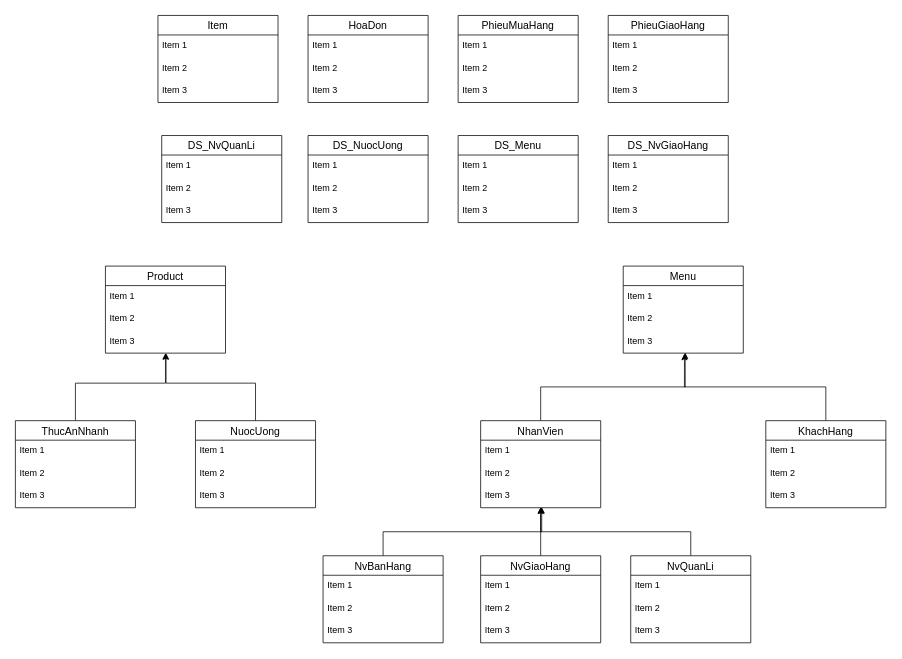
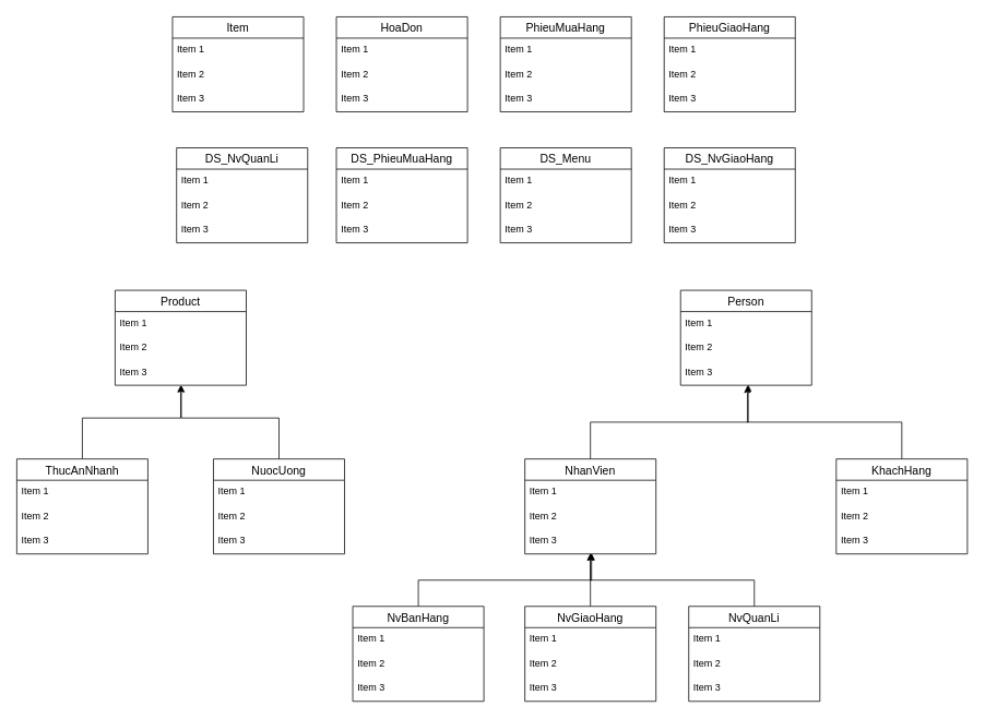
  <mxCell id="0" />
  <mxCell id="1" parent="0" />
  <mxCell id="2" value="Product" style="swimlane;fontStyle=0;childLayout=stackLayout;horizontal=1;startSize=26;horizontalStack=0;resizeParent=1;resizeParentMax=0;resizeLast=0;collapsible=1;marginBottom=0;align=center;fontSize=14;" parent="1" vertex="1"><mxGeometry x="140" y="354" width="160" height="116" as="geometry" /></mxCell>
  <mxCell id="3" value="Item 1" style="text;strokeColor=none;fillColor=none;spacingLeft=4;spacingRight=4;overflow=hidden;rotatable=0;points=[[0,0.5],[1,0.5]];portConstraint=eastwest;fontSize=12;" parent="2" vertex="1"><mxGeometry y="26" width="160" height="30" as="geometry" /></mxCell>
  <mxCell id="4" value="Item 2" style="text;strokeColor=none;fillColor=none;spacingLeft=4;spacingRight=4;overflow=hidden;rotatable=0;points=[[0,0.5],[1,0.5]];portConstraint=eastwest;fontSize=12;" parent="2" vertex="1"><mxGeometry y="56" width="160" height="30" as="geometry" /></mxCell>
  <mxCell id="5" value="Item 3" style="text;strokeColor=none;fillColor=none;spacingLeft=4;spacingRight=4;overflow=hidden;rotatable=0;points=[[0,0.5],[1,0.5]];portConstraint=eastwest;fontSize=12;" parent="2" vertex="1"><mxGeometry y="86" width="160" height="30" as="geometry" /></mxCell>
  <mxCell id="6" value="HoaDon" style="swimlane;fontStyle=0;childLayout=stackLayout;horizontal=1;startSize=26;horizontalStack=0;resizeParent=1;resizeParentMax=0;resizeLast=0;collapsible=1;marginBottom=0;align=center;fontSize=14;" parent="1" vertex="1"><mxGeometry x="410" y="20" width="160" height="116" as="geometry" /></mxCell>
  <mxCell id="7" value="Item 1" style="text;strokeColor=none;fillColor=none;spacingLeft=4;spacingRight=4;overflow=hidden;rotatable=0;points=[[0,0.5],[1,0.5]];portConstraint=eastwest;fontSize=12;" parent="6" vertex="1"><mxGeometry y="26" width="160" height="30" as="geometry" /></mxCell>
  <mxCell id="8" value="Item 2" style="text;strokeColor=none;fillColor=none;spacingLeft=4;spacingRight=4;overflow=hidden;rotatable=0;points=[[0,0.5],[1,0.5]];portConstraint=eastwest;fontSize=12;" parent="6" vertex="1"><mxGeometry y="56" width="160" height="30" as="geometry" /></mxCell>
  <mxCell id="9" value="Item 3" style="text;strokeColor=none;fillColor=none;spacingLeft=4;spacingRight=4;overflow=hidden;rotatable=0;points=[[0,0.5],[1,0.5]];portConstraint=eastwest;fontSize=12;" parent="6" vertex="1"><mxGeometry y="86" width="160" height="30" as="geometry" /></mxCell>
  <mxCell id="10" value="PhieuMuaHang" style="swimlane;fontStyle=0;childLayout=stackLayout;horizontal=1;startSize=26;horizontalStack=0;resizeParent=1;resizeParentMax=0;resizeLast=0;collapsible=1;marginBottom=0;align=center;fontSize=14;" parent="1" vertex="1"><mxGeometry x="610" y="20" width="160" height="116" as="geometry" /></mxCell>
  <mxCell id="11" value="Item 1" style="text;strokeColor=none;fillColor=none;spacingLeft=4;spacingRight=4;overflow=hidden;rotatable=0;points=[[0,0.5],[1,0.5]];portConstraint=eastwest;fontSize=12;" parent="10" vertex="1"><mxGeometry y="26" width="160" height="30" as="geometry" /></mxCell>
  <mxCell id="12" value="Item 2" style="text;strokeColor=none;fillColor=none;spacingLeft=4;spacingRight=4;overflow=hidden;rotatable=0;points=[[0,0.5],[1,0.5]];portConstraint=eastwest;fontSize=12;" parent="10" vertex="1"><mxGeometry y="56" width="160" height="30" as="geometry" /></mxCell>
  <mxCell id="13" value="Item 3" style="text;strokeColor=none;fillColor=none;spacingLeft=4;spacingRight=4;overflow=hidden;rotatable=0;points=[[0,0.5],[1,0.5]];portConstraint=eastwest;fontSize=12;" parent="10" vertex="1"><mxGeometry y="86" width="160" height="30" as="geometry" /></mxCell>
  <mxCell id="14" value="PhieuGiaoHang" style="swimlane;fontStyle=0;childLayout=stackLayout;horizontal=1;startSize=26;horizontalStack=0;resizeParent=1;resizeParentMax=0;resizeLast=0;collapsible=1;marginBottom=0;align=center;fontSize=14;" parent="1" vertex="1"><mxGeometry x="810" y="20" width="160" height="116" as="geometry" /></mxCell>
  <mxCell id="15" value="Item 1" style="text;strokeColor=none;fillColor=none;spacingLeft=4;spacingRight=4;overflow=hidden;rotatable=0;points=[[0,0.5],[1,0.5]];portConstraint=eastwest;fontSize=12;" parent="14" vertex="1"><mxGeometry y="26" width="160" height="30" as="geometry" /></mxCell>
  <mxCell id="16" value="Item 2" style="text;strokeColor=none;fillColor=none;spacingLeft=4;spacingRight=4;overflow=hidden;rotatable=0;points=[[0,0.5],[1,0.5]];portConstraint=eastwest;fontSize=12;" parent="14" vertex="1"><mxGeometry y="56" width="160" height="30" as="geometry" /></mxCell>
  <mxCell id="17" value="Item 3" style="text;strokeColor=none;fillColor=none;spacingLeft=4;spacingRight=4;overflow=hidden;rotatable=0;points=[[0,0.5],[1,0.5]];portConstraint=eastwest;fontSize=12;" parent="14" vertex="1"><mxGeometry y="86" width="160" height="30" as="geometry" /></mxCell>
  <mxCell id="18" style="edgeStyle=orthogonalEdgeStyle;rounded=0;orthogonalLoop=1;jettySize=auto;html=1;exitX=0.5;exitY=0;exitDx=0;exitDy=0;" parent="1" source="19" target="5" edge="1"><mxGeometry relative="1" as="geometry"><Array as="points"><mxPoint x="100" y="510" /><mxPoint x="220" y="510" /></Array></mxGeometry></mxCell>
  <mxCell id="19" value="ThucAnNhanh" style="swimlane;fontStyle=0;childLayout=stackLayout;horizontal=1;startSize=26;horizontalStack=0;resizeParent=1;resizeParentMax=0;resizeLast=0;collapsible=1;marginBottom=0;align=center;fontSize=14;" parent="1" vertex="1"><mxGeometry x="20" y="560" width="160" height="116" as="geometry" /></mxCell>
  <mxCell id="20" value="Item 1" style="text;strokeColor=none;fillColor=none;spacingLeft=4;spacingRight=4;overflow=hidden;rotatable=0;points=[[0,0.5],[1,0.5]];portConstraint=eastwest;fontSize=12;" parent="19" vertex="1"><mxGeometry y="26" width="160" height="30" as="geometry" /></mxCell>
  <mxCell id="21" value="Item 2" style="text;strokeColor=none;fillColor=none;spacingLeft=4;spacingRight=4;overflow=hidden;rotatable=0;points=[[0,0.5],[1,0.5]];portConstraint=eastwest;fontSize=12;" parent="19" vertex="1"><mxGeometry y="56" width="160" height="30" as="geometry" /></mxCell>
  <mxCell id="22" value="Item 3" style="text;strokeColor=none;fillColor=none;spacingLeft=4;spacingRight=4;overflow=hidden;rotatable=0;points=[[0,0.5],[1,0.5]];portConstraint=eastwest;fontSize=12;" parent="19" vertex="1"><mxGeometry y="86" width="160" height="30" as="geometry" /></mxCell>
  <mxCell id="23" style="edgeStyle=orthogonalEdgeStyle;rounded=0;orthogonalLoop=1;jettySize=auto;html=1;entryX=0.505;entryY=1.006;entryDx=0;entryDy=0;entryPerimeter=0;" parent="1" source="24" target="5" edge="1"><mxGeometry relative="1" as="geometry"><Array as="points"><mxPoint x="340" y="510" /><mxPoint x="221" y="510" /></Array></mxGeometry></mxCell>
  <mxCell id="24" value="NuocUong" style="swimlane;fontStyle=0;childLayout=stackLayout;horizontal=1;startSize=26;horizontalStack=0;resizeParent=1;resizeParentMax=0;resizeLast=0;collapsible=1;marginBottom=0;align=center;fontSize=14;" parent="1" vertex="1"><mxGeometry x="260" y="560" width="160" height="116" as="geometry" /></mxCell>
  <mxCell id="25" value="Item 1" style="text;strokeColor=none;fillColor=none;spacingLeft=4;spacingRight=4;overflow=hidden;rotatable=0;points=[[0,0.5],[1,0.5]];portConstraint=eastwest;fontSize=12;" parent="24" vertex="1"><mxGeometry y="26" width="160" height="30" as="geometry" /></mxCell>
  <mxCell id="26" value="Item 2" style="text;strokeColor=none;fillColor=none;spacingLeft=4;spacingRight=4;overflow=hidden;rotatable=0;points=[[0,0.5],[1,0.5]];portConstraint=eastwest;fontSize=12;" parent="24" vertex="1"><mxGeometry y="56" width="160" height="30" as="geometry" /></mxCell>
  <mxCell id="27" value="Item 3" style="text;strokeColor=none;fillColor=none;spacingLeft=4;spacingRight=4;overflow=hidden;rotatable=0;points=[[0,0.5],[1,0.5]];portConstraint=eastwest;fontSize=12;" parent="24" vertex="1"><mxGeometry y="86" width="160" height="30" as="geometry" /></mxCell>
- <mxCell id="28" value="Menu" style="swimlane;fontStyle=0;childLayout=stackLayout;horizontal=1;startSize=26;horizontalStack=0;resizeParent=1;resizeParentMax=0;resizeLast=0;collapsible=1;marginBottom=0;align=center;fontSize=14;" parent="1" vertex="1"><mxGeometry x="830" y="354" width="160" height="116" as="geometry" /></mxCell>
+ <mxCell id="28" value="Person" style="swimlane;fontStyle=0;childLayout=stackLayout;horizontal=1;startSize=26;horizontalStack=0;resizeParent=1;resizeParentMax=0;resizeLast=0;collapsible=1;marginBottom=0;align=center;fontSize=14;" parent="1" vertex="1"><mxGeometry x="830" y="354" width="160" height="116" as="geometry" /></mxCell>
  <mxCell id="29" value="Item 1" style="text;strokeColor=none;fillColor=none;spacingLeft=4;spacingRight=4;overflow=hidden;rotatable=0;points=[[0,0.5],[1,0.5]];portConstraint=eastwest;fontSize=12;" parent="28" vertex="1"><mxGeometry y="26" width="160" height="30" as="geometry" /></mxCell>
  <mxCell id="30" value="Item 2" style="text;strokeColor=none;fillColor=none;spacingLeft=4;spacingRight=4;overflow=hidden;rotatable=0;points=[[0,0.5],[1,0.5]];portConstraint=eastwest;fontSize=12;" parent="28" vertex="1"><mxGeometry y="56" width="160" height="30" as="geometry" /></mxCell>
  <mxCell id="31" value="Item 3" style="text;strokeColor=none;fillColor=none;spacingLeft=4;spacingRight=4;overflow=hidden;rotatable=0;points=[[0,0.5],[1,0.5]];portConstraint=eastwest;fontSize=12;" parent="28" vertex="1"><mxGeometry y="86" width="160" height="30" as="geometry" /></mxCell>
  <mxCell id="32" style="edgeStyle=orthogonalEdgeStyle;rounded=0;orthogonalLoop=1;jettySize=auto;html=1;entryX=0.516;entryY=0.978;entryDx=0;entryDy=0;entryPerimeter=0;" parent="1" source="33" target="31" edge="1"><mxGeometry relative="1" as="geometry" /></mxCell>
  <mxCell id="33" value="NhanVien" style="swimlane;fontStyle=0;childLayout=stackLayout;horizontal=1;startSize=26;horizontalStack=0;resizeParent=1;resizeParentMax=0;resizeLast=0;collapsible=1;marginBottom=0;align=center;fontSize=14;" parent="1" vertex="1"><mxGeometry x="640" y="560" width="160" height="116" as="geometry" /></mxCell>
  <mxCell id="34" value="Item 1" style="text;strokeColor=none;fillColor=none;spacingLeft=4;spacingRight=4;overflow=hidden;rotatable=0;points=[[0,0.5],[1,0.5]];portConstraint=eastwest;fontSize=12;" parent="33" vertex="1"><mxGeometry y="26" width="160" height="30" as="geometry" /></mxCell>
  <mxCell id="35" value="Item 2" style="text;strokeColor=none;fillColor=none;spacingLeft=4;spacingRight=4;overflow=hidden;rotatable=0;points=[[0,0.5],[1,0.5]];portConstraint=eastwest;fontSize=12;" parent="33" vertex="1"><mxGeometry y="56" width="160" height="30" as="geometry" /></mxCell>
  <mxCell id="36" value="Item 3" style="text;strokeColor=none;fillColor=none;spacingLeft=4;spacingRight=4;overflow=hidden;rotatable=0;points=[[0,0.5],[1,0.5]];portConstraint=eastwest;fontSize=12;" parent="33" vertex="1"><mxGeometry y="86" width="160" height="30" as="geometry" /></mxCell>
  <mxCell id="37" style="edgeStyle=orthogonalEdgeStyle;rounded=0;orthogonalLoop=1;jettySize=auto;html=1;entryX=0.51;entryY=1.033;entryDx=0;entryDy=0;entryPerimeter=0;" parent="1" source="38" target="31" edge="1"><mxGeometry relative="1" as="geometry" /></mxCell>
  <mxCell id="38" value="KhachHang" style="swimlane;fontStyle=0;childLayout=stackLayout;horizontal=1;startSize=26;horizontalStack=0;resizeParent=1;resizeParentMax=0;resizeLast=0;collapsible=1;marginBottom=0;align=center;fontSize=14;" parent="1" vertex="1"><mxGeometry x="1020" y="560" width="160" height="116" as="geometry" /></mxCell>
  <mxCell id="39" value="Item 1" style="text;strokeColor=none;fillColor=none;spacingLeft=4;spacingRight=4;overflow=hidden;rotatable=0;points=[[0,0.5],[1,0.5]];portConstraint=eastwest;fontSize=12;" parent="38" vertex="1"><mxGeometry y="26" width="160" height="30" as="geometry" /></mxCell>
  <mxCell id="40" value="Item 2" style="text;strokeColor=none;fillColor=none;spacingLeft=4;spacingRight=4;overflow=hidden;rotatable=0;points=[[0,0.5],[1,0.5]];portConstraint=eastwest;fontSize=12;" parent="38" vertex="1"><mxGeometry y="56" width="160" height="30" as="geometry" /></mxCell>
  <mxCell id="41" value="Item 3" style="text;strokeColor=none;fillColor=none;spacingLeft=4;spacingRight=4;overflow=hidden;rotatable=0;points=[[0,0.5],[1,0.5]];portConstraint=eastwest;fontSize=12;" parent="38" vertex="1"><mxGeometry y="86" width="160" height="30" as="geometry" /></mxCell>
  <mxCell id="42" style="edgeStyle=orthogonalEdgeStyle;rounded=0;orthogonalLoop=1;jettySize=auto;html=1;entryX=0.509;entryY=0.974;entryDx=0;entryDy=0;entryPerimeter=0;" parent="1" source="43" target="36" edge="1"><mxGeometry relative="1" as="geometry" /></mxCell>
  <mxCell id="43" value="NvBanHang" style="swimlane;fontStyle=0;childLayout=stackLayout;horizontal=1;startSize=26;horizontalStack=0;resizeParent=1;resizeParentMax=0;resizeLast=0;collapsible=1;marginBottom=0;align=center;fontSize=14;" parent="1" vertex="1"><mxGeometry x="430" y="740" width="160" height="116" as="geometry" /></mxCell>
  <mxCell id="44" value="Item 1" style="text;strokeColor=none;fillColor=none;spacingLeft=4;spacingRight=4;overflow=hidden;rotatable=0;points=[[0,0.5],[1,0.5]];portConstraint=eastwest;fontSize=12;" parent="43" vertex="1"><mxGeometry y="26" width="160" height="30" as="geometry" /></mxCell>
  <mxCell id="45" value="Item 2" style="text;strokeColor=none;fillColor=none;spacingLeft=4;spacingRight=4;overflow=hidden;rotatable=0;points=[[0,0.5],[1,0.5]];portConstraint=eastwest;fontSize=12;" parent="43" vertex="1"><mxGeometry y="56" width="160" height="30" as="geometry" /></mxCell>
  <mxCell id="46" value="Item 3" style="text;strokeColor=none;fillColor=none;spacingLeft=4;spacingRight=4;overflow=hidden;rotatable=0;points=[[0,0.5],[1,0.5]];portConstraint=eastwest;fontSize=12;" parent="43" vertex="1"><mxGeometry y="86" width="160" height="30" as="geometry" /></mxCell>
  <mxCell id="47" value="DS_NvQuanLi" style="swimlane;fontStyle=0;childLayout=stackLayout;horizontal=1;startSize=26;horizontalStack=0;resizeParent=1;resizeParentMax=0;resizeLast=0;collapsible=1;marginBottom=0;align=center;fontSize=14;" parent="1" vertex="1"><mxGeometry x="215" y="180" width="160" height="116" as="geometry" /></mxCell>
  <mxCell id="48" value="Item 1" style="text;strokeColor=none;fillColor=none;spacingLeft=4;spacingRight=4;overflow=hidden;rotatable=0;points=[[0,0.5],[1,0.5]];portConstraint=eastwest;fontSize=12;" parent="47" vertex="1"><mxGeometry y="26" width="160" height="30" as="geometry" /></mxCell>
  <mxCell id="49" value="Item 2" style="text;strokeColor=none;fillColor=none;spacingLeft=4;spacingRight=4;overflow=hidden;rotatable=0;points=[[0,0.5],[1,0.5]];portConstraint=eastwest;fontSize=12;" parent="47" vertex="1"><mxGeometry y="56" width="160" height="30" as="geometry" /></mxCell>
  <mxCell id="50" value="Item 3" style="text;strokeColor=none;fillColor=none;spacingLeft=4;spacingRight=4;overflow=hidden;rotatable=0;points=[[0,0.5],[1,0.5]];portConstraint=eastwest;fontSize=12;" parent="47" vertex="1"><mxGeometry y="86" width="160" height="30" as="geometry" /></mxCell>
- <mxCell id="51" value="DS_NuocUong" style="swimlane;fontStyle=0;childLayout=stackLayout;horizontal=1;startSize=26;horizontalStack=0;resizeParent=1;resizeParentMax=0;resizeLast=0;collapsible=1;marginBottom=0;align=center;fontSize=14;" parent="1" vertex="1"><mxGeometry x="410" y="180" width="160" height="116" as="geometry" /></mxCell>
+ <mxCell id="51" value="DS_PhieuMuaHang" style="swimlane;fontStyle=0;childLayout=stackLayout;horizontal=1;startSize=26;horizontalStack=0;resizeParent=1;resizeParentMax=0;resizeLast=0;collapsible=1;marginBottom=0;align=center;fontSize=14;" parent="1" vertex="1"><mxGeometry x="410" y="180" width="160" height="116" as="geometry" /></mxCell>
  <mxCell id="52" value="Item 1" style="text;strokeColor=none;fillColor=none;spacingLeft=4;spacingRight=4;overflow=hidden;rotatable=0;points=[[0,0.5],[1,0.5]];portConstraint=eastwest;fontSize=12;" parent="51" vertex="1"><mxGeometry y="26" width="160" height="30" as="geometry" /></mxCell>
  <mxCell id="53" value="Item 2" style="text;strokeColor=none;fillColor=none;spacingLeft=4;spacingRight=4;overflow=hidden;rotatable=0;points=[[0,0.5],[1,0.5]];portConstraint=eastwest;fontSize=12;" parent="51" vertex="1"><mxGeometry y="56" width="160" height="30" as="geometry" /></mxCell>
  <mxCell id="54" value="Item 3" style="text;strokeColor=none;fillColor=none;spacingLeft=4;spacingRight=4;overflow=hidden;rotatable=0;points=[[0,0.5],[1,0.5]];portConstraint=eastwest;fontSize=12;" parent="51" vertex="1"><mxGeometry y="86" width="160" height="30" as="geometry" /></mxCell>
  <mxCell id="55" value="DS_Menu" style="swimlane;fontStyle=0;childLayout=stackLayout;horizontal=1;startSize=26;horizontalStack=0;resizeParent=1;resizeParentMax=0;resizeLast=0;collapsible=1;marginBottom=0;align=center;fontSize=14;" parent="1" vertex="1"><mxGeometry x="610" y="180" width="160" height="116" as="geometry" /></mxCell>
  <mxCell id="56" value="Item 1" style="text;strokeColor=none;fillColor=none;spacingLeft=4;spacingRight=4;overflow=hidden;rotatable=0;points=[[0,0.5],[1,0.5]];portConstraint=eastwest;fontSize=12;" parent="55" vertex="1"><mxGeometry y="26" width="160" height="30" as="geometry" /></mxCell>
  <mxCell id="57" value="Item 2" style="text;strokeColor=none;fillColor=none;spacingLeft=4;spacingRight=4;overflow=hidden;rotatable=0;points=[[0,0.5],[1,0.5]];portConstraint=eastwest;fontSize=12;" parent="55" vertex="1"><mxGeometry y="56" width="160" height="30" as="geometry" /></mxCell>
  <mxCell id="58" value="Item 3" style="text;strokeColor=none;fillColor=none;spacingLeft=4;spacingRight=4;overflow=hidden;rotatable=0;points=[[0,0.5],[1,0.5]];portConstraint=eastwest;fontSize=12;" parent="55" vertex="1"><mxGeometry y="86" width="160" height="30" as="geometry" /></mxCell>
  <mxCell id="59" value="DS_NvGiaoHang" style="swimlane;fontStyle=0;childLayout=stackLayout;horizontal=1;startSize=26;horizontalStack=0;resizeParent=1;resizeParentMax=0;resizeLast=0;collapsible=1;marginBottom=0;align=center;fontSize=14;" parent="1" vertex="1"><mxGeometry x="810" y="180" width="160" height="116" as="geometry" /></mxCell>
  <mxCell id="60" value="Item 1" style="text;strokeColor=none;fillColor=none;spacingLeft=4;spacingRight=4;overflow=hidden;rotatable=0;points=[[0,0.5],[1,0.5]];portConstraint=eastwest;fontSize=12;" parent="59" vertex="1"><mxGeometry y="26" width="160" height="30" as="geometry" /></mxCell>
  <mxCell id="61" value="Item 2" style="text;strokeColor=none;fillColor=none;spacingLeft=4;spacingRight=4;overflow=hidden;rotatable=0;points=[[0,0.5],[1,0.5]];portConstraint=eastwest;fontSize=12;" parent="59" vertex="1"><mxGeometry y="56" width="160" height="30" as="geometry" /></mxCell>
  <mxCell id="62" value="Item 3" style="text;strokeColor=none;fillColor=none;spacingLeft=4;spacingRight=4;overflow=hidden;rotatable=0;points=[[0,0.5],[1,0.5]];portConstraint=eastwest;fontSize=12;" parent="59" vertex="1"><mxGeometry y="86" width="160" height="30" as="geometry" /></mxCell>
  <mxCell id="63" style="edgeStyle=orthogonalEdgeStyle;rounded=0;orthogonalLoop=1;jettySize=auto;html=1;entryX=0.5;entryY=0.974;entryDx=0;entryDy=0;entryPerimeter=0;" parent="1" source="64" target="36" edge="1"><mxGeometry relative="1" as="geometry" /></mxCell>
  <mxCell id="64" value="NvGiaoHang" style="swimlane;fontStyle=0;childLayout=stackLayout;horizontal=1;startSize=26;horizontalStack=0;resizeParent=1;resizeParentMax=0;resizeLast=0;collapsible=1;marginBottom=0;align=center;fontSize=14;" parent="1" vertex="1"><mxGeometry x="640" y="740" width="160" height="116" as="geometry" /></mxCell>
  <mxCell id="65" value="Item 1" style="text;strokeColor=none;fillColor=none;spacingLeft=4;spacingRight=4;overflow=hidden;rotatable=0;points=[[0,0.5],[1,0.5]];portConstraint=eastwest;fontSize=12;" parent="64" vertex="1"><mxGeometry y="26" width="160" height="30" as="geometry" /></mxCell>
  <mxCell id="66" value="Item 2" style="text;strokeColor=none;fillColor=none;spacingLeft=4;spacingRight=4;overflow=hidden;rotatable=0;points=[[0,0.5],[1,0.5]];portConstraint=eastwest;fontSize=12;" parent="64" vertex="1"><mxGeometry y="56" width="160" height="30" as="geometry" /></mxCell>
  <mxCell id="67" value="Item 3" style="text;strokeColor=none;fillColor=none;spacingLeft=4;spacingRight=4;overflow=hidden;rotatable=0;points=[[0,0.5],[1,0.5]];portConstraint=eastwest;fontSize=12;" parent="64" vertex="1"><mxGeometry y="86" width="160" height="30" as="geometry" /></mxCell>
  <mxCell id="68" style="edgeStyle=orthogonalEdgeStyle;rounded=0;orthogonalLoop=1;jettySize=auto;html=1;entryX=0.5;entryY=0.997;entryDx=0;entryDy=0;entryPerimeter=0;" parent="1" source="69" target="36" edge="1"><mxGeometry relative="1" as="geometry" /></mxCell>
  <mxCell id="69" value="NvQuanLi" style="swimlane;fontStyle=0;childLayout=stackLayout;horizontal=1;startSize=26;horizontalStack=0;resizeParent=1;resizeParentMax=0;resizeLast=0;collapsible=1;marginBottom=0;align=center;fontSize=14;" parent="1" vertex="1"><mxGeometry x="840" y="740" width="160" height="116" as="geometry" /></mxCell>
  <mxCell id="70" value="Item 1" style="text;strokeColor=none;fillColor=none;spacingLeft=4;spacingRight=4;overflow=hidden;rotatable=0;points=[[0,0.5],[1,0.5]];portConstraint=eastwest;fontSize=12;" parent="69" vertex="1"><mxGeometry y="26" width="160" height="30" as="geometry" /></mxCell>
  <mxCell id="71" value="Item 2" style="text;strokeColor=none;fillColor=none;spacingLeft=4;spacingRight=4;overflow=hidden;rotatable=0;points=[[0,0.5],[1,0.5]];portConstraint=eastwest;fontSize=12;" parent="69" vertex="1"><mxGeometry y="56" width="160" height="30" as="geometry" /></mxCell>
  <mxCell id="72" value="Item 3" style="text;strokeColor=none;fillColor=none;spacingLeft=4;spacingRight=4;overflow=hidden;rotatable=0;points=[[0,0.5],[1,0.5]];portConstraint=eastwest;fontSize=12;" parent="69" vertex="1"><mxGeometry y="86" width="160" height="30" as="geometry" /></mxCell>
  <mxCell id="73" value="Item" style="swimlane;fontStyle=0;childLayout=stackLayout;horizontal=1;startSize=26;horizontalStack=0;resizeParent=1;resizeParentMax=0;resizeLast=0;collapsible=1;marginBottom=0;align=center;fontSize=14;" parent="1" vertex="1"><mxGeometry x="210" y="20" width="160" height="116" as="geometry" /></mxCell>
  <mxCell id="74" value="Item 1" style="text;strokeColor=none;fillColor=none;spacingLeft=4;spacingRight=4;overflow=hidden;rotatable=0;points=[[0,0.5],[1,0.5]];portConstraint=eastwest;fontSize=12;" parent="73" vertex="1"><mxGeometry y="26" width="160" height="30" as="geometry" /></mxCell>
  <mxCell id="75" value="Item 2" style="text;strokeColor=none;fillColor=none;spacingLeft=4;spacingRight=4;overflow=hidden;rotatable=0;points=[[0,0.5],[1,0.5]];portConstraint=eastwest;fontSize=12;" parent="73" vertex="1"><mxGeometry y="56" width="160" height="30" as="geometry" /></mxCell>
  <mxCell id="76" value="Item 3" style="text;strokeColor=none;fillColor=none;spacingLeft=4;spacingRight=4;overflow=hidden;rotatable=0;points=[[0,0.5],[1,0.5]];portConstraint=eastwest;fontSize=12;" parent="73" vertex="1"><mxGeometry y="86" width="160" height="30" as="geometry" /></mxCell>
